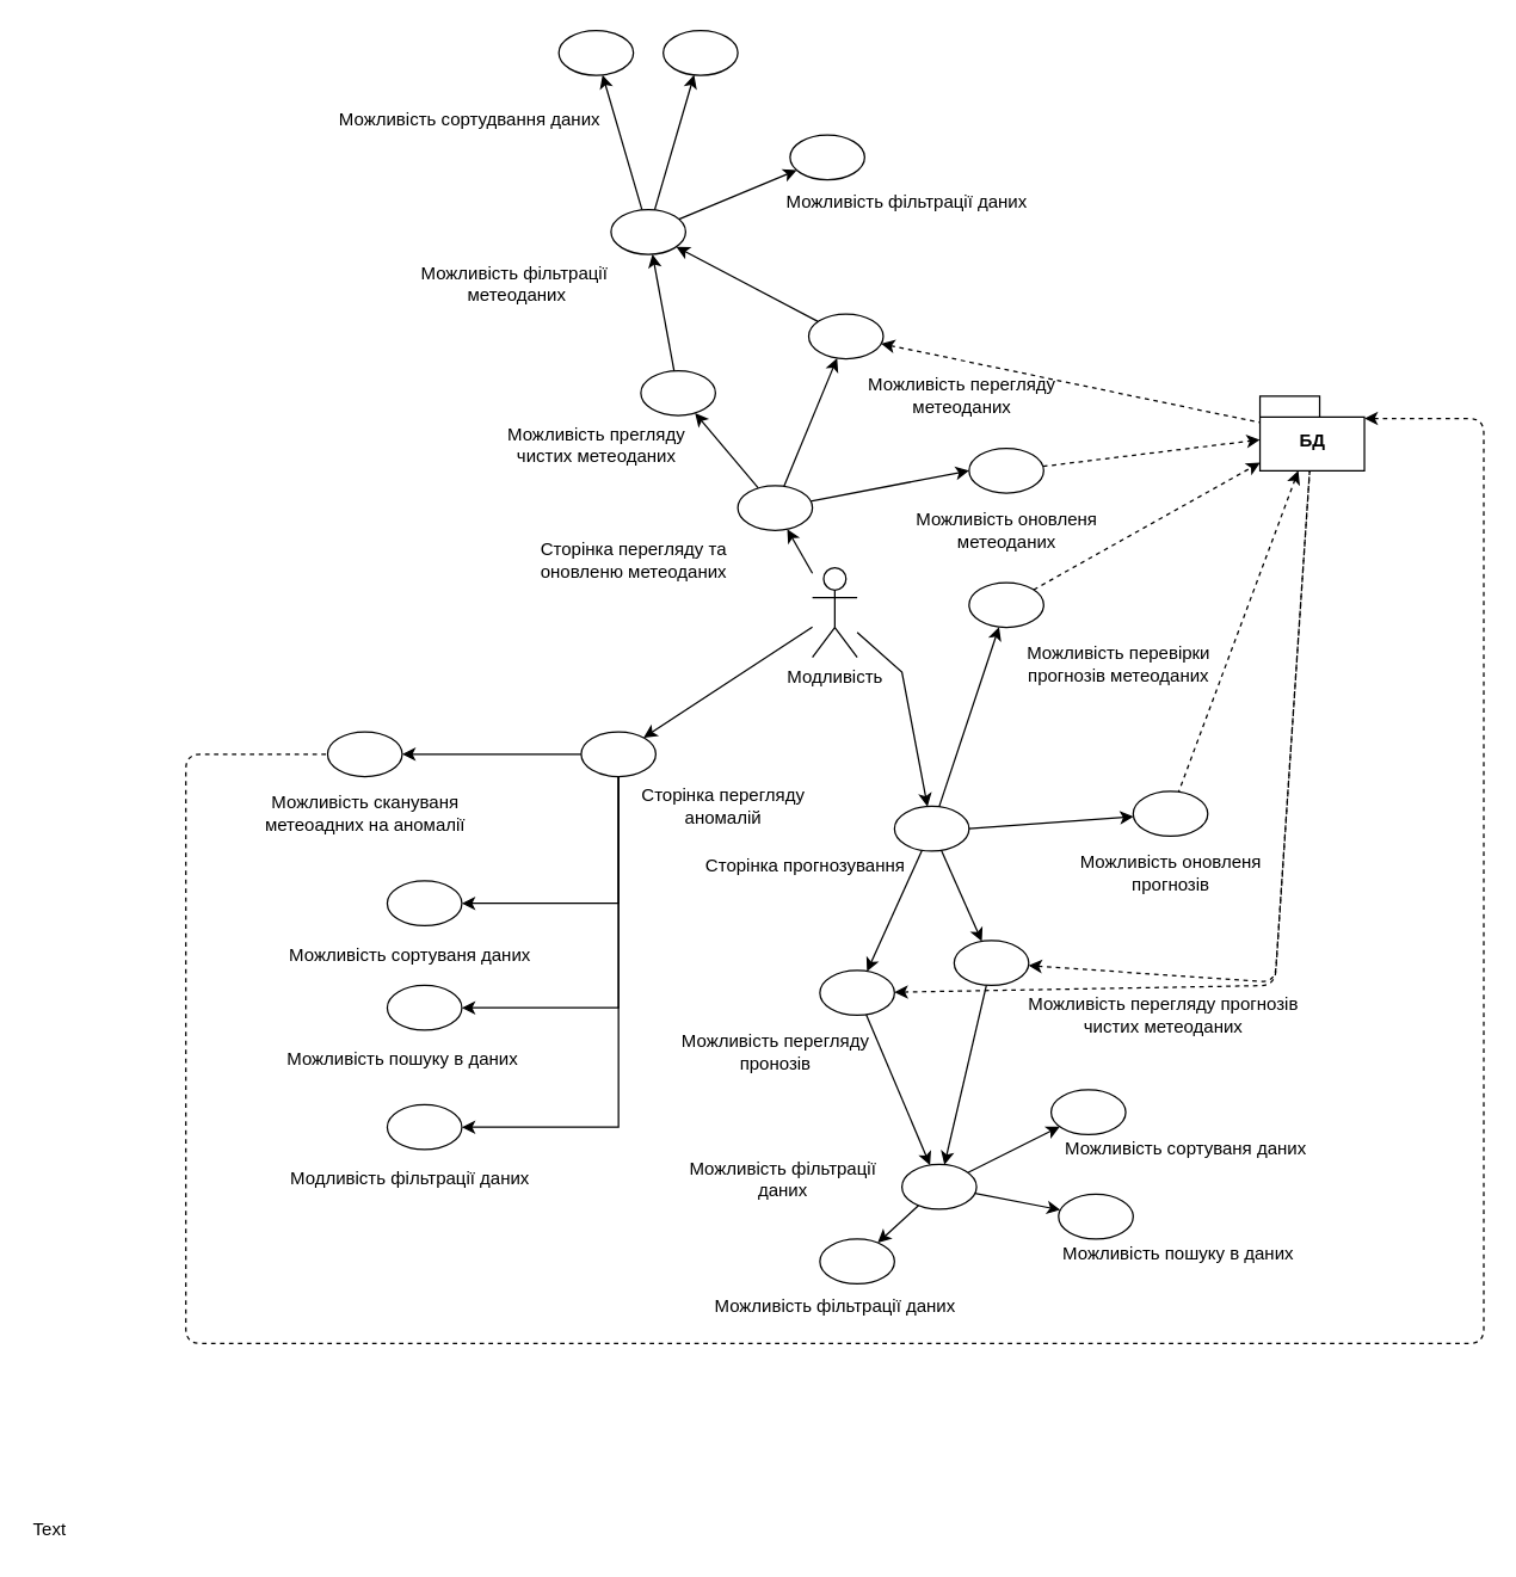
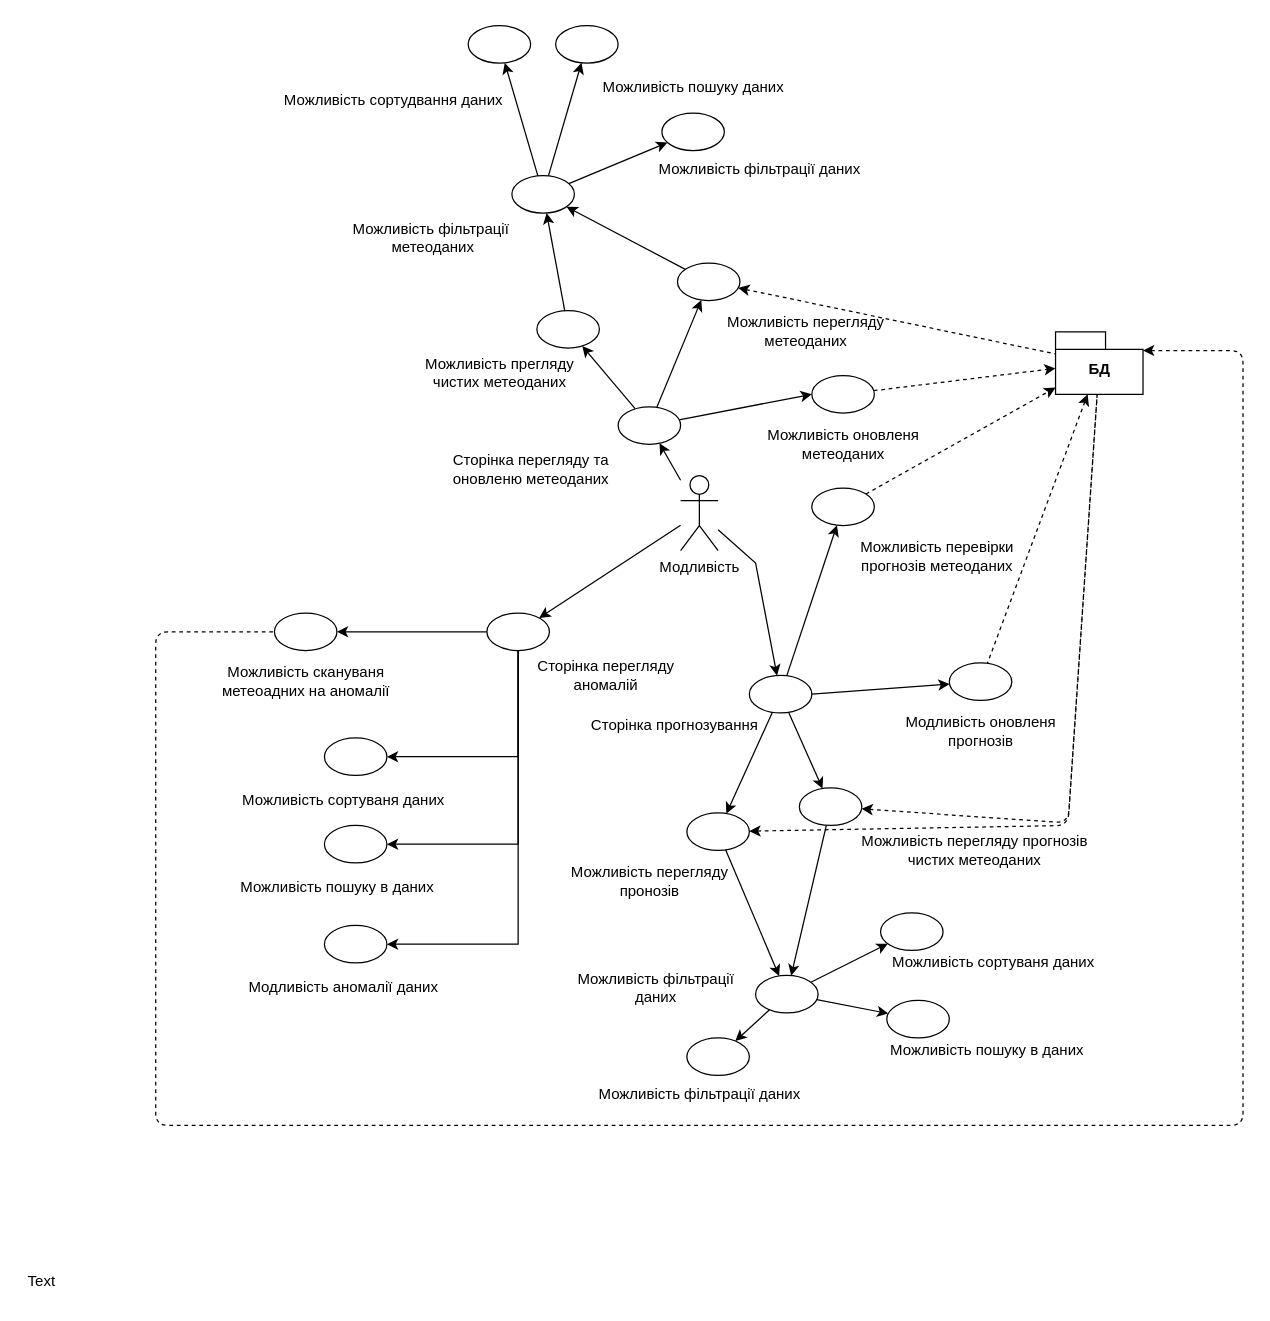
  <mxCell id="0" />
  <mxCell id="1" parent="0" />
  <mxCell id="2" value="" style="rounded=0;orthogonalLoop=1;jettySize=auto;html=1;" parent="1" source="4" target="17" edge="1"><mxGeometry relative="1" as="geometry"><Array as="points"><mxPoint x="604" y="450" /></Array></mxGeometry></mxCell>
  <mxCell id="3" value="" style="rounded=0;orthogonalLoop=1;jettySize=auto;html=1;" parent="1" source="4" target="8" edge="1"><mxGeometry relative="1" as="geometry" /></mxCell>
  <mxCell id="4" value="Модливість" style="shape=umlActor;verticalLabelPosition=bottom;verticalAlign=top;html=1;" parent="1" vertex="1"><mxGeometry x="544" y="380" width="30" height="60" as="geometry" /></mxCell>
  <mxCell id="5" style="rounded=0;orthogonalLoop=1;jettySize=auto;html=1;entryX=0;entryY=0.5;entryDx=0;entryDy=0;" parent="1" source="8" target="12" edge="1"><mxGeometry relative="1" as="geometry" /></mxCell>
  <mxCell id="6" style="edgeStyle=none;rounded=0;jumpStyle=sharp;jumpSize=1;orthogonalLoop=1;jettySize=auto;html=1;" parent="1" source="8" target="15" edge="1"><mxGeometry relative="1" as="geometry" /></mxCell>
  <mxCell id="7" style="rounded=0;orthogonalLoop=1;jettySize=auto;html=1;" parent="1" source="8" target="54" edge="1"><mxGeometry relative="1" as="geometry" /></mxCell>
  <mxCell id="8" value="" style="ellipse;whiteSpace=wrap;html=1;" parent="1" vertex="1"><mxGeometry y="325" width="50" height="30" as="geometry" x="494" /></mxCell>
  <mxCell id="9" value="" style="endArrow=classic;html=1;jumpStyle=sharp;jumpSize=1;" parent="1" source="4" target="40" edge="1"><mxGeometry width="50" height="50" relative="1" as="geometry"><mxPoint x="544" y="650" as="sourcePoint" /><mxPoint x="594" y="600" as="targetPoint" /></mxGeometry></mxCell>
  <mxCell id="10" value="Сторінка перегляду та &lt;br&gt;оновленю метеоданих" style="text;html=1;align=center;verticalAlign=middle;resizable=0;points=[];autosize=1;" parent="1" vertex="1"><mxGeometry x="354" y="360" width="140" height="30" as="geometry" /></mxCell>
  <mxCell id="11" value="" style="group" parent="1" vertex="1" connectable="0"><mxGeometry x="604" y="300" width="175" height="70" as="geometry" /></mxCell>
  <mxCell id="12" value="" style="ellipse;whiteSpace=wrap;html=1;" parent="11" vertex="1"><mxGeometry x="45" width="50" height="30" as="geometry" /></mxCell>
  <mxCell id="13" value="Можливість оновленя &lt;br&gt;метеоданих" style="text;html=1;align=center;verticalAlign=middle;resizable=0;points=[];autosize=1;" parent="11" vertex="1"><mxGeometry y="40" width="140" height="30" as="geometry" /></mxCell>
  <mxCell id="14" value="" style="group" parent="1" vertex="1" connectable="0"><mxGeometry x="496.5" y="210" width="150" height="70" as="geometry" /></mxCell>
  <mxCell id="15" value="" style="ellipse;whiteSpace=wrap;html=1;" parent="14" vertex="1"><mxGeometry x="45" width="50" height="30" as="geometry" /></mxCell>
  <mxCell id="16" value="" style="group" parent="1" vertex="1" connectable="0"><mxGeometry x="574" y="540" width="130" height="60" as="geometry" /></mxCell>
  <mxCell id="17" value="" style="ellipse;whiteSpace=wrap;html=1;" parent="16" vertex="1"><mxGeometry x="25" width="50" height="30" as="geometry" /></mxCell>
  <mxCell id="18" value="" style="group" parent="1" vertex="1" connectable="0"><mxGeometry x="329" y="20" width="320" height="70" as="geometry" /></mxCell>
  <mxCell id="19" value="" style="ellipse;whiteSpace=wrap;html=1;" parent="18" vertex="1"><mxGeometry x="45" width="50" height="30" as="geometry" /></mxCell>
  <mxCell id="20" value="" style="group" parent="18" vertex="1" connectable="0"><mxGeometry x="70" width="250" height="70" as="geometry" /></mxCell>
  <mxCell id="21" value="" style="ellipse;whiteSpace=wrap;html=1;" parent="20" vertex="1"><mxGeometry x="45" width="50" height="30" as="geometry" /></mxCell>
+ <mxCell id="22" value="Можливість пошуку даних" style="text;html=1;align=center;verticalAlign=middle;resizable=0;points=[];autosize=1;" parent="20" vertex="1"><mxGeometry x="75" y="40" width="160" height="20" as="geometry" /></mxCell>
  <mxCell id="23" value="Сторінка прогнозування" style="text;html=1;align=center;verticalAlign=middle;resizable=0;points=[];autosize=1;" parent="1" vertex="1"><mxGeometry x="464" y="570" width="150" height="20" as="geometry" /></mxCell>
  <mxCell id="24" style="rounded=0;orthogonalLoop=1;jettySize=auto;html=1;" parent="1" source="15" target="94" edge="1"><mxGeometry relative="1" as="geometry" /></mxCell>
  <mxCell id="25" style="edgeStyle=none;rounded=0;orthogonalLoop=1;jettySize=auto;html=1;" parent="1" source="94" target="21" edge="1"><mxGeometry relative="1" as="geometry" /></mxCell>
  <mxCell id="26" value="" style="group" parent="1" vertex="1" connectable="0"><mxGeometry x="484" y="90" width="213" height="70" as="geometry" /></mxCell>
  <mxCell id="27" value="" style="ellipse;whiteSpace=wrap;html=1;" parent="26" vertex="1"><mxGeometry x="45" width="50" height="30" as="geometry" /></mxCell>
  <mxCell id="28" value="Можливість фільтрації даних" style="text;html=1;align=center;verticalAlign=middle;resizable=0;points=[];autosize=1;" parent="26" vertex="1"><mxGeometry x="33" y="35" width="180" height="20" as="geometry" /></mxCell>
  <mxCell id="29" value="Text" style="text;html=1;resizable=0;points=[];autosize=1;align=left;verticalAlign=top;spacingTop=-4;" parent="1" vertex="1"><mxGeometry x="20" y="1015" width="40" height="20" as="geometry" /></mxCell>
  <mxCell id="30" value="БД" style="shape=folder;fontStyle=1;spacingTop=10;tabWidth=40;tabHeight=14;tabPosition=left;html=1;" parent="1" vertex="1"><mxGeometry x="844" y="265" width="70" height="50" as="geometry" /></mxCell>
  <mxCell id="31" value="" style="endArrow=none;dashed=1;html=1;startArrow=classic;startFill=1;" parent="1" source="15" target="30" edge="1"><mxGeometry width="50" height="50" relative="1" as="geometry"><mxPoint x="594" y="310" as="sourcePoint" /><mxPoint x="644" y="260" as="targetPoint" /></mxGeometry></mxCell>
  <mxCell id="32" style="rounded=0;orthogonalLoop=1;jettySize=auto;html=1;startArrow=none;startFill=0;endArrow=classic;endFill=1;dashed=1;" parent="1" source="12" target="30" edge="1"><mxGeometry relative="1" as="geometry" /></mxCell>
  <mxCell id="33" value="" style="group" parent="1" vertex="1" connectable="0"><mxGeometry x="174" y="490" width="170" height="80" as="geometry" /></mxCell>
  <mxCell id="34" value="" style="ellipse;whiteSpace=wrap;html=1;" parent="33" vertex="1"><mxGeometry x="45" width="50" height="30" as="geometry" /></mxCell>
  <mxCell id="35" value="Можливість скануваня&lt;br&gt;метеоадних на аномалії" style="text;html=1;align=center;verticalAlign=middle;resizable=0;points=[];autosize=1;" parent="33" vertex="1"><mxGeometry x="-5" y="40" width="150" height="30" as="geometry" /></mxCell>
  <mxCell id="36" style="edgeStyle=none;rounded=0;jumpStyle=sharp;jumpSize=1;orthogonalLoop=1;jettySize=auto;html=1;" parent="1" source="40" target="34" edge="1"><mxGeometry relative="1" as="geometry"><mxPoint x="399" y="505" as="sourcePoint" /></mxGeometry></mxCell>
  <mxCell id="37" value="" style="endArrow=none;dashed=1;html=1;startArrow=classic;startFill=1;" parent="1" source="30" target="80" edge="1"><mxGeometry width="50" height="50" relative="1" as="geometry"><mxPoint x="1064.04" y="623.482" as="sourcePoint" /><mxPoint x="964" y="570" as="targetPoint" /><Array as="points" /></mxGeometry></mxCell>
  <mxCell id="38" value="" style="endArrow=none;dashed=1;html=1;startArrow=classic;startFill=1;edgeStyle=orthogonalEdgeStyle;" parent="1" source="30" target="34" edge="1"><mxGeometry width="50" height="50" relative="1" as="geometry"><mxPoint x="794" y="910" as="sourcePoint" /><mxPoint x="144" y="650" as="targetPoint" /><Array as="points"><mxPoint x="994" y="280" /><mxPoint x="994" y="900" /><mxPoint x="124" y="900" /><mxPoint x="124" y="505" /></Array></mxGeometry></mxCell>
  <mxCell id="39" value="" style="group" parent="1" vertex="1" connectable="0"><mxGeometry x="344" y="490" width="200" height="70" as="geometry" /></mxCell>
  <mxCell id="40" value="" style="ellipse;whiteSpace=wrap;html=1;" parent="39" vertex="1"><mxGeometry x="45" width="50" height="30" as="geometry" /></mxCell>
  <mxCell id="41" value="Сторінка перегляду &lt;br&gt;аномалій" style="text;html=1;align=center;verticalAlign=middle;resizable=0;points=[];autosize=1;" parent="39" vertex="1"><mxGeometry x="80" y="35" width="120" height="30" as="geometry" /></mxCell>
  <mxCell id="42" value="" style="group" parent="1" vertex="1" connectable="0"><mxGeometry x="214" y="590" width="170" height="70" as="geometry" /></mxCell>
  <mxCell id="43" value="" style="ellipse;whiteSpace=wrap;html=1;" parent="42" vertex="1"><mxGeometry x="45" width="50" height="30" as="geometry" /></mxCell>
  <mxCell id="44" value="Можливість сортуваня даних" style="text;html=1;align=center;verticalAlign=middle;resizable=0;points=[];autosize=1;" parent="42" vertex="1"><mxGeometry x="-30" y="40" width="180" height="20" as="geometry" /></mxCell>
  <mxCell id="45" style="rounded=0;orthogonalLoop=1;jettySize=auto;html=1;" parent="1" source="40" target="43" edge="1"><mxGeometry relative="1" as="geometry"><Array as="points"><mxPoint x="414" y="605" /></Array></mxGeometry></mxCell>
  <mxCell id="46" value="" style="group" parent="1" vertex="1" connectable="0"><mxGeometry x="214" y="660" width="170" height="70" as="geometry" /></mxCell>
  <mxCell id="47" value="" style="ellipse;whiteSpace=wrap;html=1;" parent="46" vertex="1"><mxGeometry x="45" width="50" height="30" as="geometry" /></mxCell>
  <mxCell id="48" value="Можливість пошуку в даних" style="text;html=1;align=center;verticalAlign=middle;resizable=0;points=[];autosize=1;" parent="46" vertex="1"><mxGeometry x="-30" y="40" width="170" height="20" as="geometry" /></mxCell>
  <mxCell id="49" style="edgeStyle=none;rounded=0;orthogonalLoop=1;jettySize=auto;html=1;" parent="1" source="40" target="47" edge="1"><mxGeometry relative="1" as="geometry"><Array as="points"><mxPoint x="414" y="675" /></Array></mxGeometry></mxCell>
  <mxCell id="50" value="" style="group" parent="1" vertex="1" connectable="0"><mxGeometry x="214" y="740" width="175" height="70" as="geometry" /></mxCell>
  <mxCell id="51" value="" style="ellipse;whiteSpace=wrap;html=1;" parent="50" vertex="1"><mxGeometry x="45" width="50" height="30" as="geometry" /></mxCell>
  <mxCell id="52" style="edgeStyle=none;rounded=0;orthogonalLoop=1;jettySize=auto;html=1;" parent="1" source="40" target="51" edge="1"><mxGeometry relative="1" as="geometry"><Array as="points"><mxPoint x="414" y="755" /></Array></mxGeometry></mxCell>
  <mxCell id="53" value="" style="group" parent="1" vertex="1" connectable="0"><mxGeometry x="384" y="248" width="150" height="70" as="geometry" /></mxCell>
  <mxCell id="54" value="" style="ellipse;whiteSpace=wrap;html=1;" parent="53" vertex="1"><mxGeometry x="45" width="50" height="30" as="geometry" /></mxCell>
  <mxCell id="55" value="Можливість прегляду&lt;br&gt;чистих метеоданих" style="text;html=1;align=center;verticalAlign=middle;resizable=0;points=[];autosize=1;" parent="53" vertex="1"><mxGeometry x="-50" y="35" width="130" height="30" as="geometry" /></mxCell>
  <mxCell id="56" style="edgeStyle=none;rounded=0;orthogonalLoop=1;jettySize=auto;html=1;" parent="1" source="94" target="19" edge="1"><mxGeometry relative="1" as="geometry"><mxPoint x="943.566" y="272.216" as="sourcePoint" /></mxGeometry></mxCell>
  <mxCell id="57" style="edgeStyle=none;rounded=0;orthogonalLoop=1;jettySize=auto;html=1;" parent="1" source="54" target="94" edge="1"><mxGeometry relative="1" as="geometry"><mxPoint x="864" y="220" as="sourcePoint" /></mxGeometry></mxCell>
  <mxCell id="58" style="edgeStyle=none;rounded=0;orthogonalLoop=1;jettySize=auto;html=1;" parent="1" source="94" target="27" edge="1"><mxGeometry relative="1" as="geometry" /></mxCell>
  <mxCell id="59" style="edgeStyle=none;rounded=0;jumpStyle=sharp;jumpSize=1;orthogonalLoop=1;jettySize=auto;html=1;" parent="1" source="17" target="62" edge="1"><mxGeometry relative="1" as="geometry"><mxPoint x="708.964" y="781.695" as="sourcePoint" /></mxGeometry></mxCell>
  <mxCell id="60" style="rounded=0;orthogonalLoop=1;jettySize=auto;html=1;" parent="1" source="17" target="84" edge="1"><mxGeometry relative="1" as="geometry"><mxPoint x="684" y="767.5" as="sourcePoint" /></mxGeometry></mxCell>
  <mxCell id="61" value="" style="group" parent="1" vertex="1" connectable="0"><mxGeometry x="504" y="650" width="150" height="70" as="geometry" /></mxCell>
  <mxCell id="62" value="" style="ellipse;whiteSpace=wrap;html=1;" parent="61" vertex="1"><mxGeometry x="45" width="50" height="30" as="geometry" /></mxCell>
  <mxCell id="63" value="Можливість перегляду&lt;br&gt;пронозів" style="text;html=1;align=center;verticalAlign=middle;resizable=0;points=[];autosize=1;" parent="61" vertex="1"><mxGeometry x="-55" y="40" width="140" height="30" as="geometry" /></mxCell>
  <mxCell id="64" style="edgeStyle=none;rounded=0;orthogonalLoop=1;jettySize=auto;html=1;" parent="1" source="62" target="67" edge="1"><mxGeometry relative="1" as="geometry" /></mxCell>
  <mxCell id="65" value="" style="group" parent="1" vertex="1" connectable="0"><mxGeometry x="574" y="730" width="310" height="170" as="geometry" /></mxCell>
  <mxCell id="66" value="" style="group" parent="65" vertex="1" connectable="0"><mxGeometry x="-15" y="50" width="150" height="120" as="geometry" /></mxCell>
  <mxCell id="67" value="" style="ellipse;whiteSpace=wrap;html=1;" parent="66" vertex="1"><mxGeometry x="45" width="50" height="30" as="geometry" /></mxCell>
  <mxCell id="68" value="" style="group" parent="66" vertex="1" connectable="0"><mxGeometry x="-55" y="50" width="175" height="70" as="geometry" /></mxCell>
  <mxCell id="69" value="" style="ellipse;whiteSpace=wrap;html=1;" parent="68" vertex="1"><mxGeometry x="45" width="50" height="30" as="geometry" /></mxCell>
  <mxCell id="70" value="Можливість фільтрації даних" style="text;html=1;align=center;verticalAlign=middle;resizable=0;points=[];autosize=1;" parent="68" vertex="1"><mxGeometry x="-35" y="35" width="180" height="20" as="geometry" /></mxCell>
  <mxCell id="71" style="edgeStyle=none;rounded=0;orthogonalLoop=1;jettySize=auto;html=1;" parent="66" source="67" target="69" edge="1"><mxGeometry relative="1" as="geometry" /></mxCell>
  <mxCell id="72" value="" style="ellipse;whiteSpace=wrap;html=1;" parent="65" vertex="1"><mxGeometry x="130" width="50" height="30" as="geometry" /></mxCell>
  <mxCell id="73" style="edgeStyle=none;rounded=0;orthogonalLoop=1;jettySize=auto;html=1;" parent="65" source="67" target="72" edge="1"><mxGeometry relative="1" as="geometry"><mxPoint x="260" y="-157.5" as="sourcePoint" /><mxPoint x="445.3" y="-80.184" as="targetPoint" /></mxGeometry></mxCell>
  <mxCell id="74" value="Можливість сортуваня даних" style="text;html=1;align=center;verticalAlign=middle;resizable=0;points=[];autosize=1;" parent="65" vertex="1"><mxGeometry x="130" y="30" width="180" height="20" as="geometry" /></mxCell>
  <mxCell id="75" value="" style="group" parent="65" vertex="1" connectable="0"><mxGeometry x="90" y="70" width="170" height="70" as="geometry" /></mxCell>
  <mxCell id="76" value="" style="ellipse;whiteSpace=wrap;html=1;" parent="75" vertex="1"><mxGeometry x="45" width="50" height="30" as="geometry" /></mxCell>
  <mxCell id="77" value="Можливість пошуку в даних" style="text;html=1;align=center;verticalAlign=middle;resizable=0;points=[];autosize=1;" parent="75" vertex="1"><mxGeometry x="40" y="30" width="170" height="20" as="geometry" /></mxCell>
  <mxCell id="78" style="edgeStyle=none;rounded=0;orthogonalLoop=1;jettySize=auto;html=1;" parent="65" source="67" target="76" edge="1"><mxGeometry relative="1" as="geometry"><mxPoint x="240" y="-117.5" as="sourcePoint" /></mxGeometry></mxCell>
  <mxCell id="79" value="" style="group" parent="1" vertex="1" connectable="0"><mxGeometry x="714" y="530" width="150" height="70" as="geometry" /></mxCell>
  <mxCell id="80" value="" style="ellipse;whiteSpace=wrap;html=1;" parent="79" vertex="1"><mxGeometry x="45" width="50" height="30" as="geometry" /></mxCell>
- <mxCell id="81" value="Можливість оновленя&lt;br&gt;прогнозів" style="text;html=1;align=center;verticalAlign=middle;resizable=0;points=[];autosize=1;" parent="79" vertex="1"><mxGeometry y="40" width="140" height="30" as="geometry" /></mxCell>
+ <mxCell id="81" value="Модливість оновленя&lt;br&gt;прогнозів" style="text;html=1;align=center;verticalAlign=middle;resizable=0;points=[];autosize=1;" parent="79" vertex="1"><mxGeometry y="40" width="140" height="30" as="geometry" /></mxCell>
  <mxCell id="82" style="edgeStyle=none;rounded=0;orthogonalLoop=1;jettySize=auto;html=1;exitX=1;exitY=0.5;exitDx=0;exitDy=0;" parent="1" source="17" target="80" edge="1"><mxGeometry relative="1" as="geometry" /></mxCell>
  <mxCell id="83" value="" style="endArrow=none;dashed=1;html=1;startArrow=classic;startFill=1;" parent="1" source="84" target="30" edge="1"><mxGeometry width="50" height="50" relative="1" as="geometry"><mxPoint x="918.778" y="623.231" as="sourcePoint" /><mxPoint x="1134.223" y="865" as="targetPoint" /><Array as="points"><mxPoint x="854" y="658" /></Array></mxGeometry></mxCell>
  <mxCell id="84" value="" style="ellipse;whiteSpace=wrap;html=1;" parent="1" vertex="1"><mxGeometry x="639" y="630" width="50" height="30" as="geometry" /></mxCell>
  <mxCell id="85" style="edgeStyle=none;rounded=0;orthogonalLoop=1;jettySize=auto;html=1;" parent="1" source="84" target="67" edge="1"><mxGeometry relative="1" as="geometry"><mxPoint x="684" y="770" as="sourcePoint" /></mxGeometry></mxCell>
  <mxCell id="86" value="" style="endArrow=none;dashed=1;html=1;startArrow=classic;startFill=1;" parent="1" source="62" target="30" edge="1"><mxGeometry width="50" height="50" relative="1" as="geometry"><mxPoint x="593.993" y="665.342" as="sourcePoint" /><mxPoint x="941.496" y="298" as="targetPoint" /><Array as="points"><mxPoint x="854" y="660" /></Array></mxGeometry></mxCell>
  <mxCell id="87" value="Можливість фільтрації &lt;br&gt;даних" style="text;html=1;align=center;verticalAlign=middle;resizable=0;points=[];autosize=1;" parent="1" vertex="1"><mxGeometry x="454" y="775" width="140" height="30" as="geometry" /></mxCell>
  <mxCell id="88" value="" style="group" parent="1" vertex="1" connectable="0"><mxGeometry x="604" y="390" width="215" height="70" as="geometry" /></mxCell>
  <mxCell id="89" value="" style="ellipse;whiteSpace=wrap;html=1;" parent="88" vertex="1"><mxGeometry x="45" width="50" height="30" as="geometry" /></mxCell>
  <mxCell id="90" value="Можливість перевірки&lt;br&gt;прогнозів метеоданих" style="text;html=1;align=center;verticalAlign=middle;resizable=0;points=[];autosize=1;" parent="88" vertex="1"><mxGeometry x="75" y="40" width="140" height="30" as="geometry" /></mxCell>
  <mxCell id="91" style="edgeStyle=none;rounded=0;orthogonalLoop=1;jettySize=auto;html=1;dashed=1;" parent="1" source="89" target="30" edge="1"><mxGeometry relative="1" as="geometry" /></mxCell>
  <mxCell id="92" style="edgeStyle=none;rounded=0;orthogonalLoop=1;jettySize=auto;html=1;" parent="1" source="17" target="89" edge="1"><mxGeometry relative="1" as="geometry" /></mxCell>
  <mxCell id="93" value="" style="group" parent="1" vertex="1" connectable="0"><mxGeometry x="364" y="140" width="150" height="70" as="geometry" /></mxCell>
  <mxCell id="94" value="" style="ellipse;whiteSpace=wrap;html=1;" parent="93" vertex="1"><mxGeometry x="45" width="50" height="30" as="geometry" /></mxCell>
  <mxCell id="95" value="Можливість перегляду прогнозів&lt;br&gt;чистих метеоданих" style="text;html=1;align=center;verticalAlign=middle;resizable=0;points=[];autosize=1;" parent="1" vertex="1"><mxGeometry x="679" y="665" width="200" height="30" as="geometry" /></mxCell>
  <mxCell id="96" value="Можливість фільтрації&lt;br&gt;&amp;nbsp;метеоданих" style="text;html=1;align=center;verticalAlign=middle;resizable=0;points=[];autosize=1;" parent="1" vertex="1"><mxGeometry x="274" y="175" width="140" height="30" as="geometry" /></mxCell>
  <mxCell id="97" value="Можливість сортудвання даних" style="text;html=1;align=center;verticalAlign=middle;resizable=0;points=[];autosize=1;" parent="1" vertex="1"><mxGeometry x="219" y="70" width="190" height="20" as="geometry" /></mxCell>
  <mxCell id="98" value="Можливість перегляду &lt;br&gt;метеоданих" style="text;html=1;align=center;verticalAlign=middle;resizable=0;points=[];autosize=1;" parent="1" vertex="1"><mxGeometry x="574" y="250" width="140" height="30" as="geometry" /></mxCell>
- <mxCell id="99" value="Модливість фільтрації даних" style="text;html=1;align=center;verticalAlign=middle;resizable=0;points=[];autosize=1;" parent="1" vertex="1"><mxGeometry x="184" y="780" width="180" height="20" as="geometry" /></mxCell>
+ <mxCell id="99" value="Модливість аномалії даних" style="text;html=1;align=center;verticalAlign=middle;resizable=0;points=[];autosize=1;" parent="1" vertex="1"><mxGeometry x="184" y="780" width="180" height="20" as="geometry" /></mxCell>
